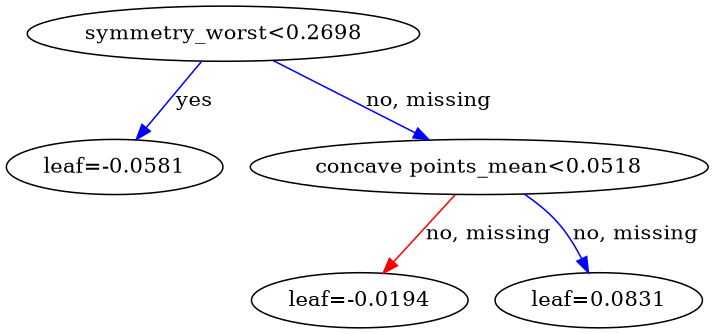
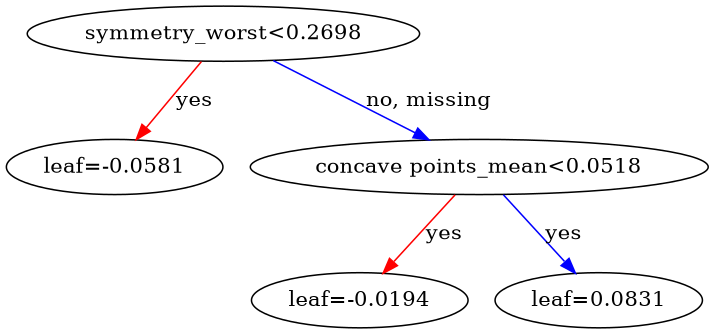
  digraph {
    rankdir=UD
    edge [color="#FF0000"]
    n1 [label="symmetry_worst<0.2698"]
    n2 [label="leaf=-0.0581"]
    n3 [label="concave points_mean<0.0518"]
    n4 [label="leaf=-0.0194"]
    n5 [label="leaf=0.0831"]
-   n1 -> n2 [color="#0000FF" label=yes]
+   n1 -> n2 [label=yes]
    n1 -> n3 [color="#0000FF" label="no, missing"]
-   n3 -> n4 [label="no, missing"]
-   n3 -> n5 [color="#0000FF" label="no, missing"]
+   n3 -> n4 [label=yes]
+   n3 -> n5 [color="#0000FF" label=yes]
  }
